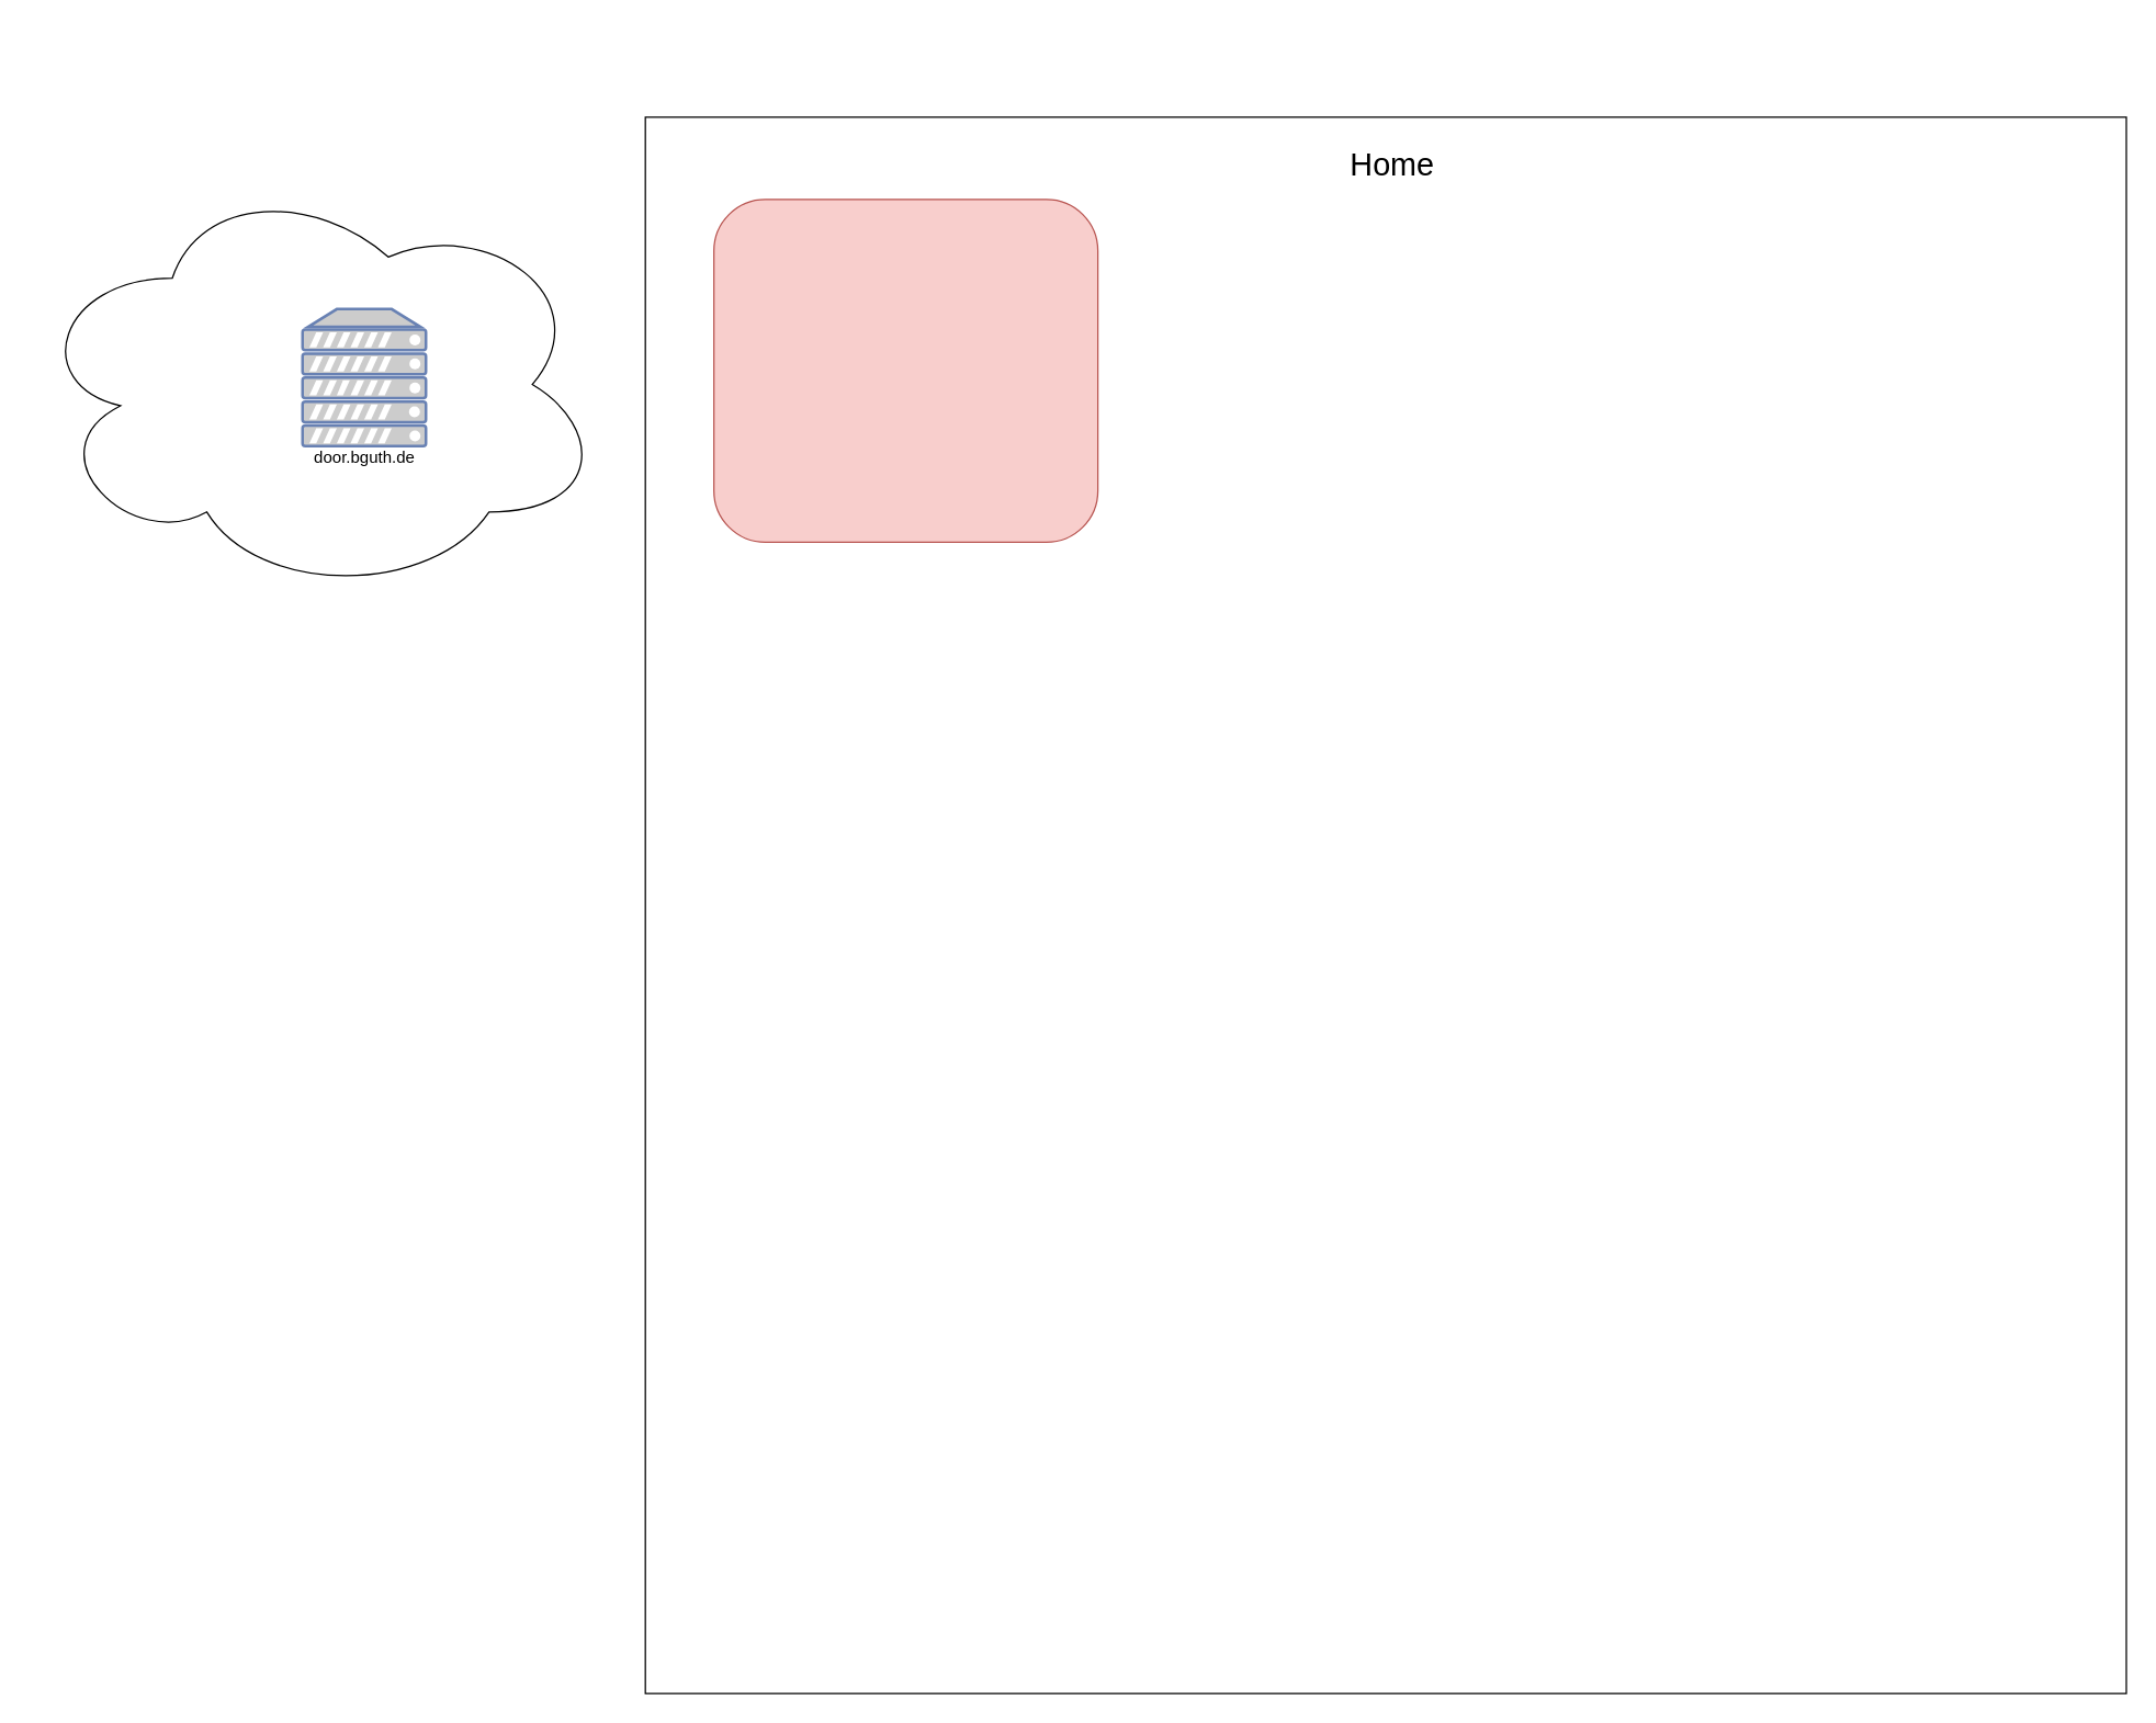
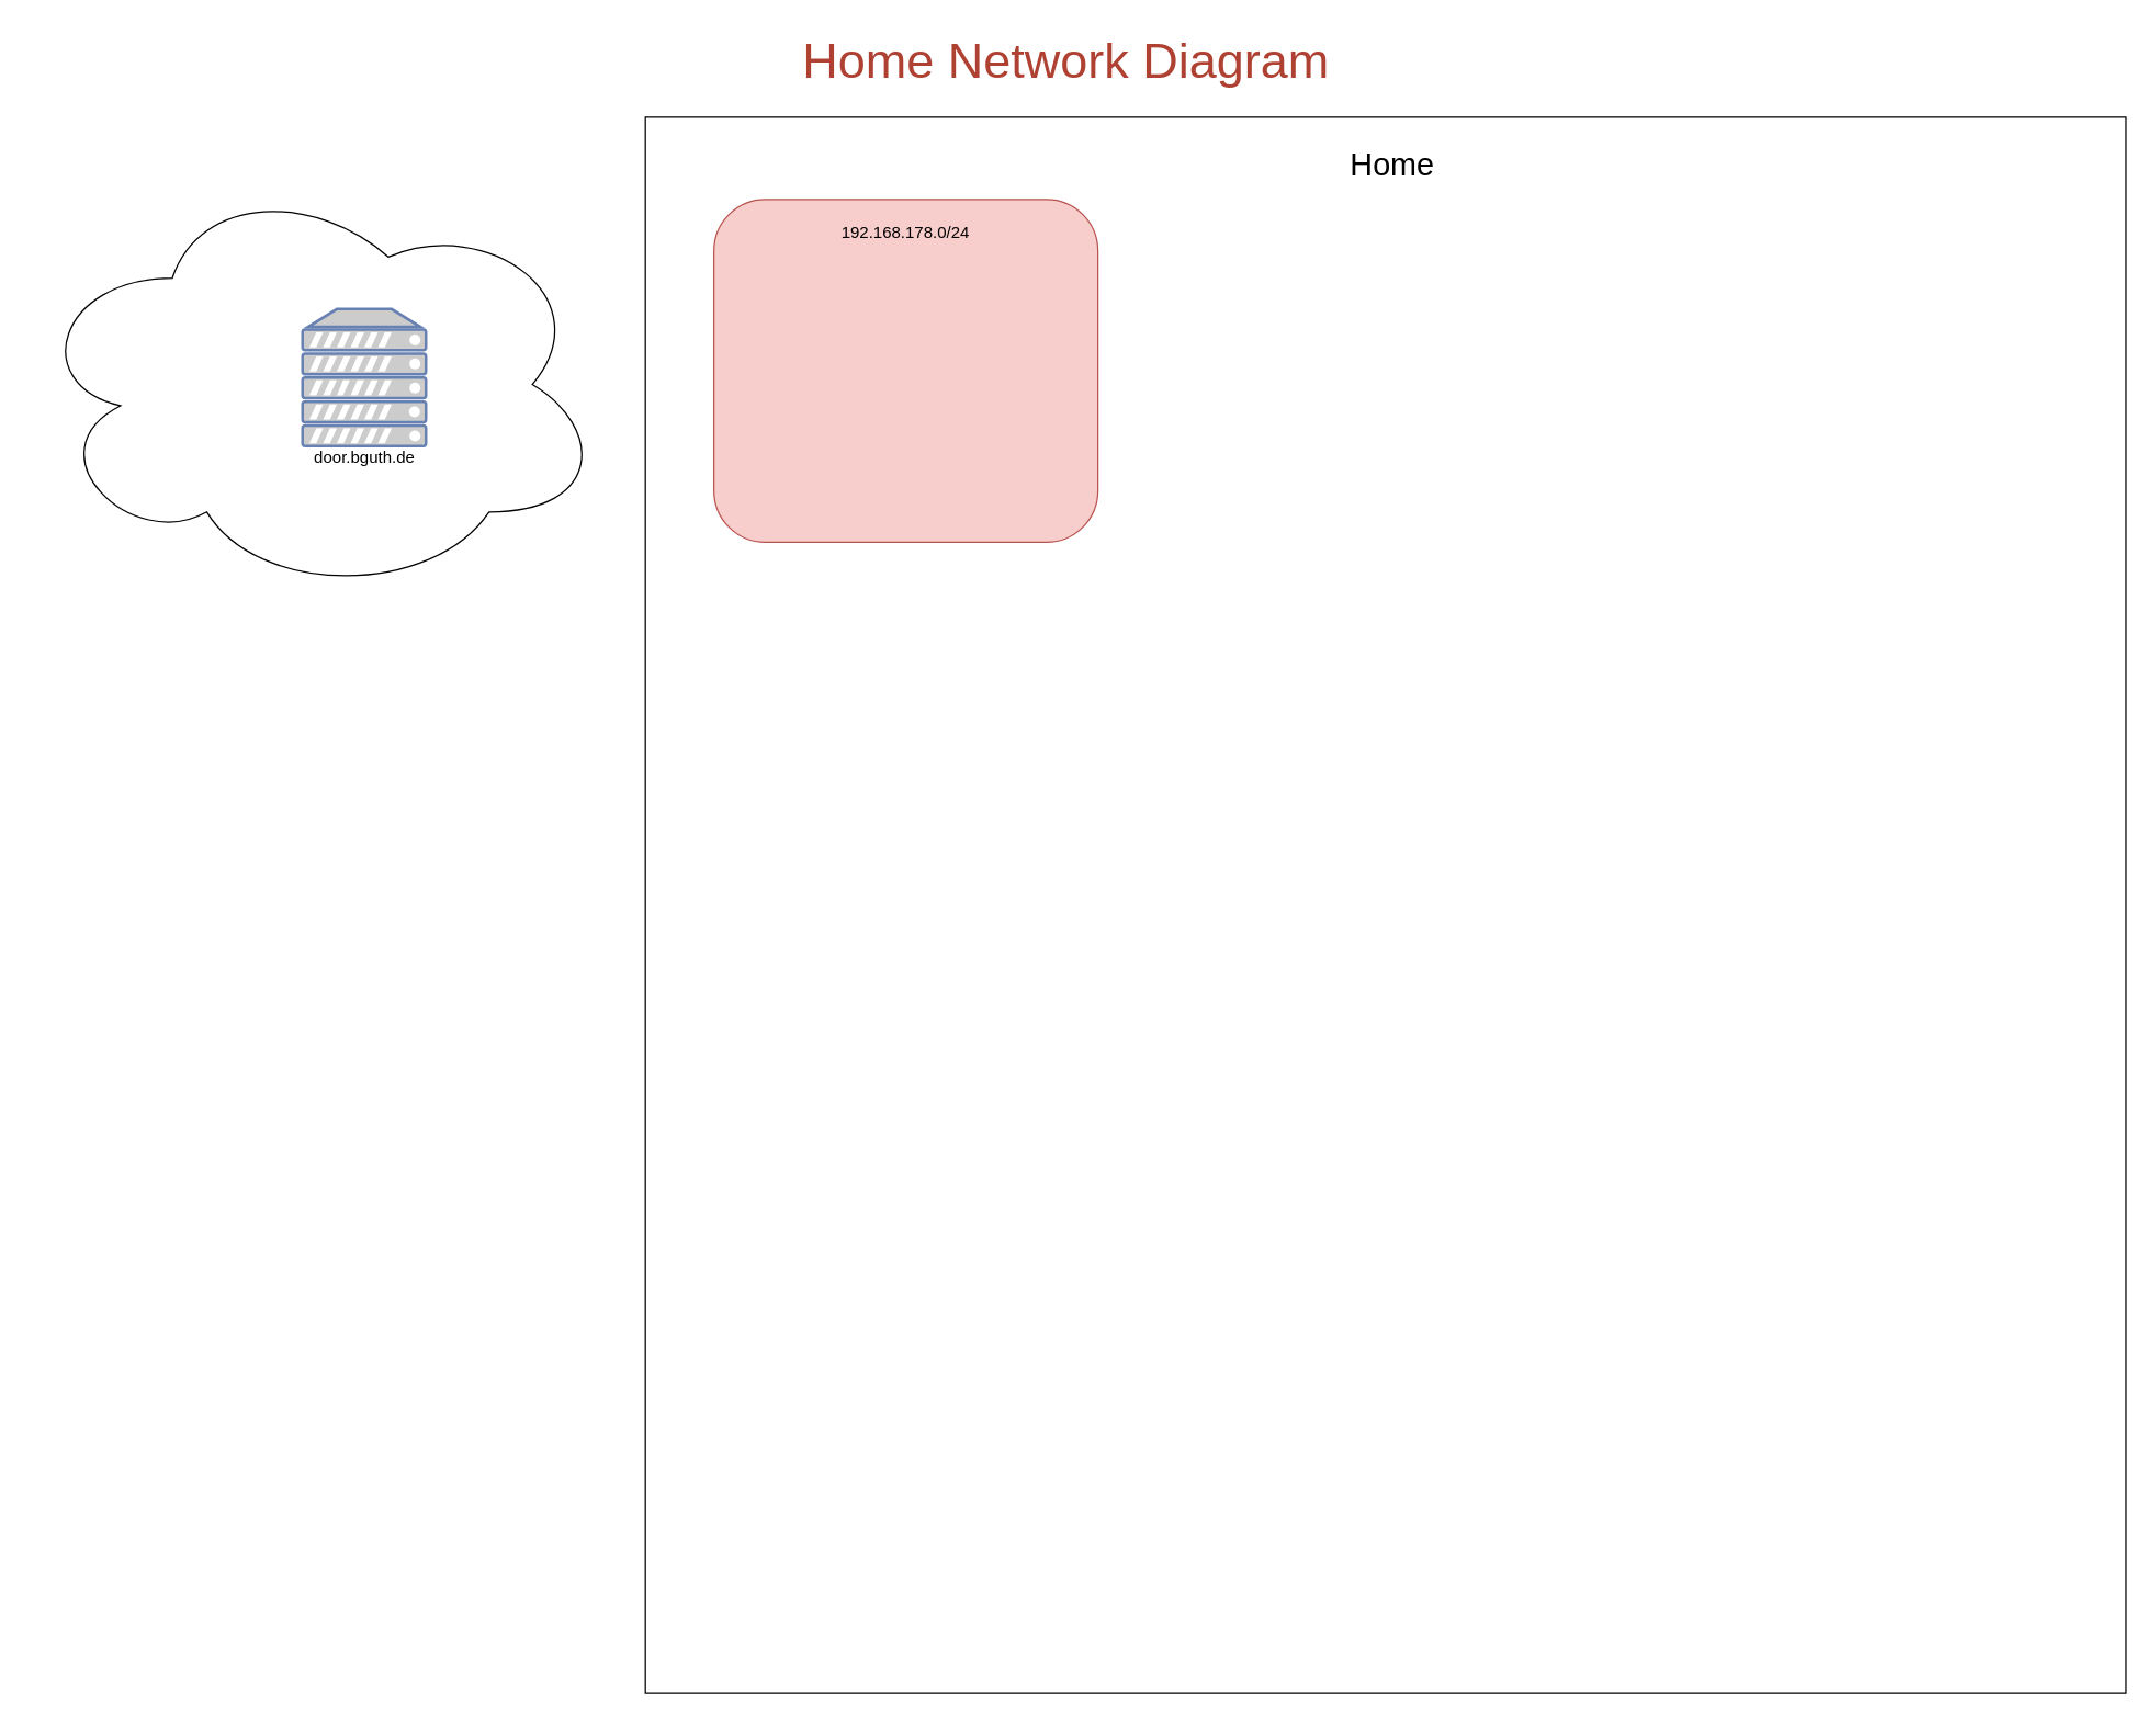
  <mxCell id="0" />
  <mxCell id="1" parent="0" />
+ <mxCell id="2" value="&lt;div&gt;Home Network Diagram&lt;br&gt;&lt;/div&gt;" style="text;html=1;strokeColor=none;fillColor=none;align=center;verticalAlign=middle;whiteSpace=wrap;overflow=hidden;shadow=0;fontSize=36;fontColor=#AE4132;fontStyle=0" parent="1" vertex="1"><mxGeometry x="87" y="20" width="1380" height="45" as="geometry" /></mxCell>
  <mxCell id="3" value="" style="ellipse;shape=cloud;whiteSpace=wrap;html=1;" vertex="1" parent="1"><mxGeometry x="20" y="125" width="420" height="310" as="geometry" /></mxCell>
  <mxCell id="4" value="" style="fontColor=#0066CC;verticalAlign=top;verticalLabelPosition=bottom;labelPosition=center;align=center;html=1;outlineConnect=0;fillColor=#CCCCCC;strokeColor=#6881B3;gradientColor=none;gradientDirection=north;strokeWidth=2;shape=mxgraph.networks.server;fontSize=23;" vertex="1" parent="1"><mxGeometry x="220" y="225" width="90" height="100" as="geometry" /></mxCell>
  <mxCell id="5" value="&lt;font style=&quot;font-size: 12px;&quot;&gt;door.bguth.de&lt;/font&gt;" style="text;html=1;strokeColor=none;fillColor=none;align=center;verticalAlign=middle;whiteSpace=wrap;rounded=0;fontSize=23;" vertex="1" parent="1"><mxGeometry x="212.5" y="315" width="105" height="30" as="geometry" /></mxCell>
  <mxCell id="6" value="" style="rounded=0;whiteSpace=wrap;html=1;fontSize=12;" vertex="1" parent="1"><mxGeometry x="470" y="85" width="1080" height="1150" as="geometry" /></mxCell>
  <mxCell id="7" value="&lt;font style=&quot;font-size: 23px;&quot;&gt;Home&lt;/font&gt;" style="text;html=1;strokeColor=none;fillColor=none;align=center;verticalAlign=middle;whiteSpace=wrap;rounded=0;fontSize=12;" vertex="1" parent="1"><mxGeometry x="985" y="105" width="60" height="30" as="geometry" /></mxCell>
  <mxCell id="8" value="" style="rounded=1;whiteSpace=wrap;html=1;fontSize=23;fillColor=#f8cecc;strokeColor=#b85450;" vertex="1" parent="1"><mxGeometry x="520" y="145" width="280" height="250" as="geometry" /></mxCell>
+ <mxCell id="9" value="&lt;div&gt;192.168.178.0/24&lt;/div&gt;" style="text;html=1;strokeColor=none;fillColor=none;align=center;verticalAlign=middle;whiteSpace=wrap;rounded=0;fontSize=12;" vertex="1" parent="1"><mxGeometry x="595" y="155" width="130" height="30" as="geometry" /></mxCell>
